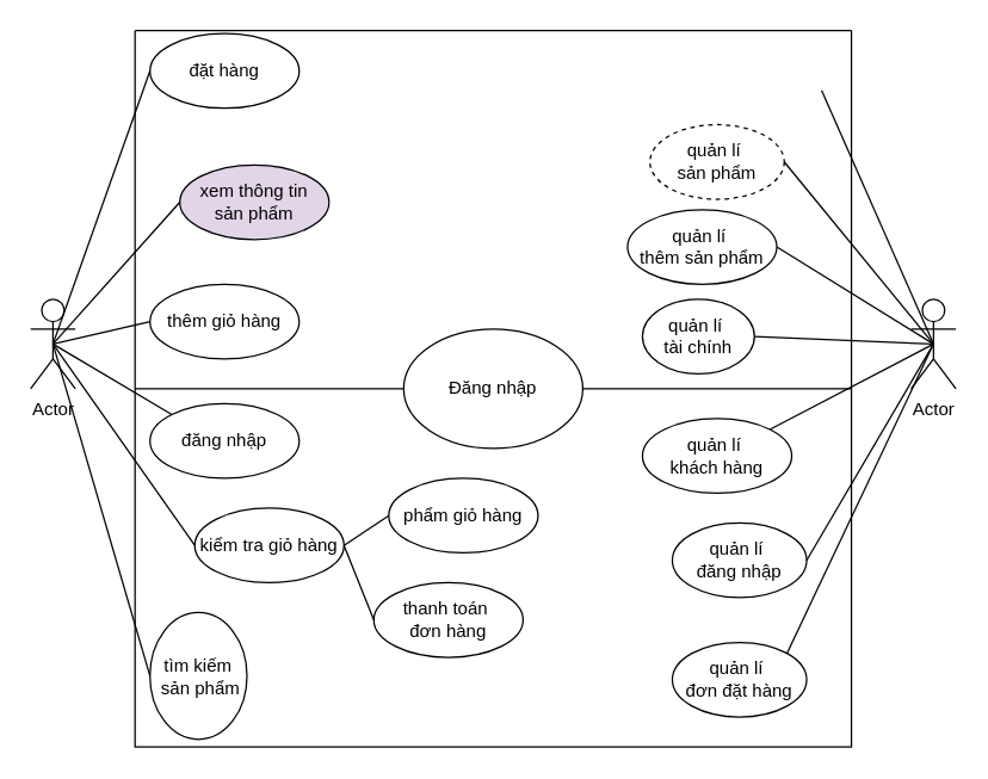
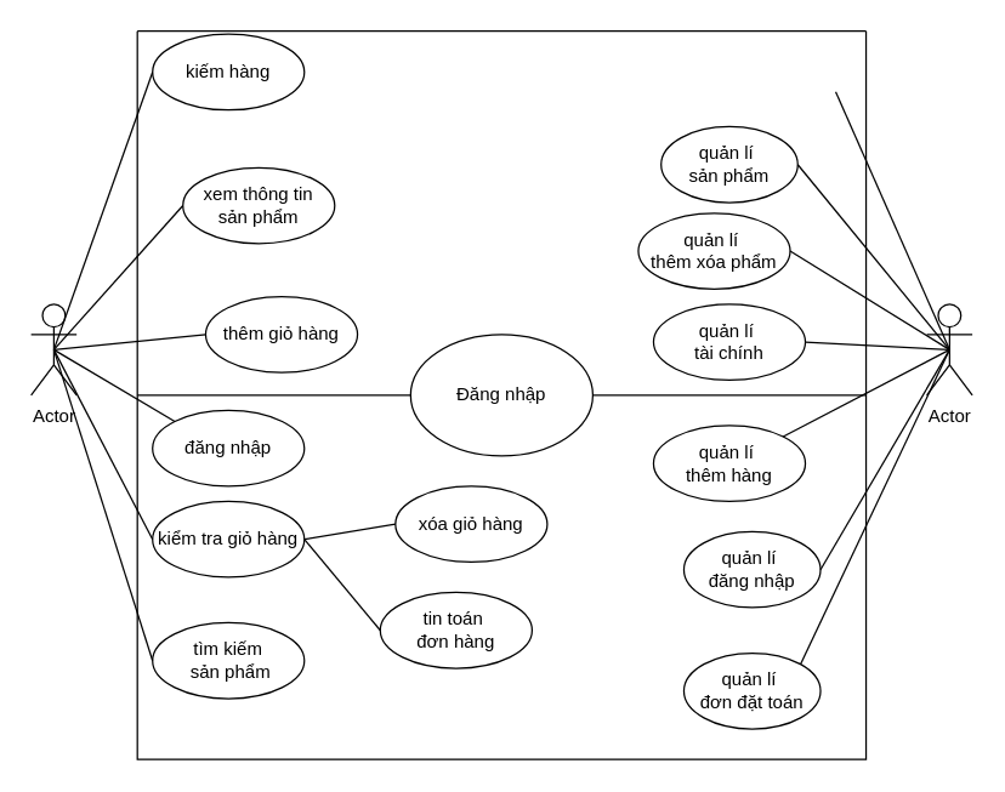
  <mxCell id="0" />
  <mxCell id="1" parent="0" />
  <mxCell id="2" value="" style="endArrow=none;html=1;rounded=0;entryX=1;entryY=0.5;entryDx=0;entryDy=0;exitX=0;exitY=0.5;exitDx=0;exitDy=0;" edge="1" parent="1" source="3" target="24"><mxGeometry width="50" height="50" relative="1" as="geometry"><mxPoint x="130" y="260" as="sourcePoint" /><mxPoint x="530" y="260" as="targetPoint" /></mxGeometry></mxCell>
  <mxCell id="3" value="" style="swimlane;startSize=0;" vertex="1" parent="1"><mxGeometry x="90" y="20" width="480" height="480" as="geometry" /></mxCell>
- <mxCell id="4" value="quản lí&amp;nbsp;&lt;div&gt;sản phẩm&lt;/div&gt;" style="ellipse;whiteSpace=wrap;html=1;dashed=1;" vertex="1" parent="3"><mxGeometry x="345" y="63" width="90" height="50" as="geometry" /></mxCell>
- <mxCell id="5" value="quản lí&amp;nbsp;&lt;div&gt;khách hàng&lt;/div&gt;" style="ellipse;whiteSpace=wrap;html=1;" vertex="1" parent="3"><mxGeometry x="340" y="260" width="100" height="50" as="geometry" /></mxCell>
+ <mxCell id="4" value="quản lí&amp;nbsp;&lt;div&gt;sản phẩm&lt;/div&gt;" style="ellipse;whiteSpace=wrap;html=1;" vertex="1" parent="3"><mxGeometry x="345" y="63" width="90" height="50" as="geometry" /></mxCell>
+ <mxCell id="5" value="quản lí&amp;nbsp;&lt;div&gt;thêm hàng&lt;/div&gt;" style="ellipse;whiteSpace=wrap;html=1;" vertex="1" parent="3"><mxGeometry x="340" y="260" width="100" height="50" as="geometry" /></mxCell>
  <mxCell id="6" value="quản lí&amp;nbsp;&lt;div&gt;đăng nhập&lt;/div&gt;" style="ellipse;whiteSpace=wrap;html=1;" vertex="1" parent="3"><mxGeometry x="360" y="330" width="90" height="50" as="geometry" /></mxCell>
- <mxCell id="7" value="quản lí&amp;nbsp;&lt;div&gt;đơn đặt hàng&lt;/div&gt;" style="ellipse;whiteSpace=wrap;html=1;" vertex="1" parent="3"><mxGeometry x="360" y="410" width="90" height="50" as="geometry" /></mxCell>
- <mxCell id="8" value="quản lí&amp;nbsp;&lt;div&gt;thêm sản phẩm&lt;/div&gt;" style="ellipse;whiteSpace=wrap;html=1;" vertex="1" parent="3"><mxGeometry x="330" y="120" width="100" height="50" as="geometry" /></mxCell>
- <mxCell id="9" value="quản lí&amp;nbsp;&lt;div&gt;tài chính&lt;/div&gt;" style="ellipse;whiteSpace=wrap;html=1;" vertex="1" parent="3"><mxGeometry x="340" y="180" width="75" height="50" as="geometry" /></mxCell>
+ <mxCell id="7" value="quản lí&amp;nbsp;&lt;div&gt;đơn đặt toán&lt;/div&gt;" style="ellipse;whiteSpace=wrap;html=1;" vertex="1" parent="3"><mxGeometry x="360" y="410" width="90" height="50" as="geometry" /></mxCell>
+ <mxCell id="8" value="quản lí&amp;nbsp;&lt;div&gt;thêm xóa phẩm&lt;/div&gt;" style="ellipse;whiteSpace=wrap;html=1;" vertex="1" parent="3"><mxGeometry x="330" y="120" width="100" height="50" as="geometry" /></mxCell>
+ <mxCell id="9" value="quản lí&amp;nbsp;&lt;div&gt;tài chính&lt;/div&gt;" style="ellipse;whiteSpace=wrap;html=1;" vertex="1" parent="3"><mxGeometry x="340" y="180" width="100" height="50" as="geometry" /></mxCell>
  <mxCell id="10" value="" style="endArrow=none;html=1;rounded=0;exitX=1;exitY=0.5;exitDx=0;exitDy=0;entryX=0.5;entryY=0.5;entryDx=0;entryDy=0;entryPerimeter=0;" edge="1" parent="3" target="22"><mxGeometry width="50" height="50" relative="1" as="geometry"><mxPoint x="460" y="40" as="sourcePoint" /><mxPoint x="540" y="210" as="targetPoint" /><Array as="points" /></mxGeometry></mxCell>
- <mxCell id="11" value="đặt hàng" style="ellipse;whiteSpace=wrap;html=1;" vertex="1" parent="3"><mxGeometry x="10" y="2" width="100" height="50" as="geometry" /></mxCell>
- <mxCell id="12" value="xem thông tin&lt;div&gt;sản phẩm&lt;/div&gt;" style="ellipse;whiteSpace=wrap;html=1;fillColor=#e1d5e7;" vertex="1" parent="3"><mxGeometry x="30" y="90" width="100" height="50" as="geometry" /></mxCell>
- <mxCell id="13" value="thêm giỏ hàng" style="ellipse;whiteSpace=wrap;html=1;" vertex="1" parent="3"><mxGeometry x="10" y="170" width="100" height="50" as="geometry" /></mxCell>
+ <mxCell id="11" value="kiếm hàng" style="ellipse;whiteSpace=wrap;html=1;" vertex="1" parent="3"><mxGeometry x="10" y="2" width="100" height="50" as="geometry" /></mxCell>
+ <mxCell id="12" value="xem thông tin&lt;div&gt;sản phẩm&lt;/div&gt;" style="ellipse;whiteSpace=wrap;html=1;" vertex="1" parent="3"><mxGeometry x="30" y="90" width="100" height="50" as="geometry" /></mxCell>
+ <mxCell id="13" value="thêm giỏ hàng" style="ellipse;whiteSpace=wrap;html=1;" vertex="1" parent="3"><mxGeometry x="45" y="175" width="100" height="50" as="geometry" /></mxCell>
  <mxCell id="14" value="đăng nhập" style="ellipse;whiteSpace=wrap;html=1;" vertex="1" parent="3"><mxGeometry x="10" y="250" width="100" height="50" as="geometry" /></mxCell>
- <mxCell id="15" value="kiểm tra giỏ hàng" style="ellipse;whiteSpace=wrap;html=1;" vertex="1" parent="3"><mxGeometry x="40" y="320" width="100" height="50" as="geometry" /></mxCell>
- <mxCell id="16" value="tìm kiếm&lt;div&gt;&amp;nbsp;sản phẩm&lt;/div&gt;" style="ellipse;whiteSpace=wrap;html=1;" vertex="1" parent="3"><mxGeometry x="10" y="390" width="65" height="85" as="geometry" /></mxCell>
- <mxCell id="17" value="phẩm giỏ hàng" style="ellipse;whiteSpace=wrap;html=1;" vertex="1" parent="3"><mxGeometry x="170" y="300" width="100" height="50" as="geometry" /></mxCell>
- <mxCell id="18" value="thanh toán&amp;nbsp;&lt;div&gt;đơn hàng&lt;/div&gt;" style="ellipse;whiteSpace=wrap;html=1;" vertex="1" parent="3"><mxGeometry x="160" y="370" width="100" height="50" as="geometry" /></mxCell>
+ <mxCell id="15" value="kiểm tra giỏ hàng" style="ellipse;whiteSpace=wrap;html=1;" vertex="1" parent="3"><mxGeometry x="10" y="310" width="100" height="50" as="geometry" /></mxCell>
+ <mxCell id="16" value="tìm kiếm&lt;div&gt;&amp;nbsp;sản phẩm&lt;/div&gt;" style="ellipse;whiteSpace=wrap;html=1;" vertex="1" parent="3"><mxGeometry x="10" y="390" width="100" height="50" as="geometry" /></mxCell>
+ <mxCell id="17" value="xóa giỏ hàng" style="ellipse;whiteSpace=wrap;html=1;" vertex="1" parent="3"><mxGeometry x="170" y="300" width="100" height="50" as="geometry" /></mxCell>
+ <mxCell id="18" value="tin toán&amp;nbsp;&lt;div&gt;đơn hàng&lt;/div&gt;" style="ellipse;whiteSpace=wrap;html=1;" vertex="1" parent="3"><mxGeometry x="160" y="370" width="100" height="50" as="geometry" /></mxCell>
  <mxCell id="19" value="" style="endArrow=none;html=1;rounded=0;exitX=0;exitY=0.5;exitDx=0;exitDy=0;entryX=1;entryY=0.5;entryDx=0;entryDy=0;" edge="1" parent="3" source="17" target="15"><mxGeometry width="50" height="50" relative="1" as="geometry"><mxPoint x="240" y="230" as="sourcePoint" /><mxPoint x="290" y="180" as="targetPoint" /></mxGeometry></mxCell>
  <mxCell id="20" value="" style="endArrow=none;html=1;rounded=0;entryX=0;entryY=0.5;entryDx=0;entryDy=0;exitX=1;exitY=0.5;exitDx=0;exitDy=0;" edge="1" parent="3" source="15" target="18"><mxGeometry width="50" height="50" relative="1" as="geometry"><mxPoint x="240" y="230" as="sourcePoint" /><mxPoint x="290" y="180" as="targetPoint" /></mxGeometry></mxCell>
  <mxCell id="21" value="Actor" style="shape=umlActor;verticalLabelPosition=bottom;verticalAlign=top;html=1;outlineConnect=0;" vertex="1" parent="1"><mxGeometry x="20" y="200" width="30" height="60" as="geometry" /></mxCell>
  <mxCell id="22" value="Actor" style="shape=umlActor;verticalLabelPosition=bottom;verticalAlign=top;html=1;outlineConnect=0;" vertex="1" parent="1"><mxGeometry x="610" y="200" width="30" height="60" as="geometry" /></mxCell>
  <mxCell id="23" value="" style="endArrow=none;html=1;rounded=0;entryX=1;entryY=0.5;entryDx=0;entryDy=0;exitX=0;exitY=0.5;exitDx=0;exitDy=0;" edge="1" parent="1" source="24" target="3"><mxGeometry width="50" height="50" relative="1" as="geometry"><mxPoint x="130" y="220" as="sourcePoint" /><mxPoint x="180" y="170" as="targetPoint" /></mxGeometry></mxCell>
  <mxCell id="24" value="Đăng nhập" style="ellipse;whiteSpace=wrap;html=1;" vertex="1" parent="1"><mxGeometry x="270" y="220" width="120" height="80" as="geometry" /></mxCell>
  <mxCell id="25" value="" style="endArrow=none;html=1;rounded=0;entryX=1;entryY=0.5;entryDx=0;entryDy=0;exitX=0.5;exitY=0.5;exitDx=0;exitDy=0;exitPerimeter=0;" edge="1" parent="1" source="22" target="8"><mxGeometry width="50" height="50" relative="1" as="geometry"><mxPoint x="330" y="250" as="sourcePoint" /><mxPoint x="380" y="200" as="targetPoint" /></mxGeometry></mxCell>
  <mxCell id="26" value="" style="endArrow=none;html=1;rounded=0;entryX=0.5;entryY=0.5;entryDx=0;entryDy=0;entryPerimeter=0;exitX=1;exitY=0.5;exitDx=0;exitDy=0;" edge="1" parent="1" source="4" target="22"><mxGeometry width="50" height="50" relative="1" as="geometry"><mxPoint x="530" y="110" as="sourcePoint" /><mxPoint x="570" y="60" as="targetPoint" /></mxGeometry></mxCell>
  <mxCell id="27" value="" style="endArrow=none;html=1;rounded=0;entryX=1;entryY=0.5;entryDx=0;entryDy=0;exitX=0.5;exitY=0.5;exitDx=0;exitDy=0;exitPerimeter=0;" edge="1" parent="1" source="22" target="9"><mxGeometry width="50" height="50" relative="1" as="geometry"><mxPoint x="620" y="230" as="sourcePoint" /><mxPoint x="520" y="220" as="targetPoint" /></mxGeometry></mxCell>
  <mxCell id="28" value="" style="endArrow=none;html=1;rounded=0;entryX=1;entryY=0.5;entryDx=0;entryDy=0;exitX=0.5;exitY=0.5;exitDx=0;exitDy=0;exitPerimeter=0;" edge="1" parent="1" source="22" target="6"><mxGeometry width="50" height="50" relative="1" as="geometry"><mxPoint x="585" y="300" as="sourcePoint" /><mxPoint x="510" y="380" as="targetPoint" /></mxGeometry></mxCell>
  <mxCell id="29" value="" style="endArrow=none;html=1;rounded=0;entryX=1;entryY=0;entryDx=0;entryDy=0;exitX=0.5;exitY=0.5;exitDx=0;exitDy=0;exitPerimeter=0;" edge="1" parent="1" source="22" target="7"><mxGeometry width="50" height="50" relative="1" as="geometry"><mxPoint x="665" y="290" as="sourcePoint" /><mxPoint x="540" y="445" as="targetPoint" /></mxGeometry></mxCell>
  <mxCell id="30" value="" style="endArrow=none;html=1;rounded=0;entryX=1;entryY=0;entryDx=0;entryDy=0;exitX=0.5;exitY=0.5;exitDx=0;exitDy=0;exitPerimeter=0;" edge="1" parent="1" source="22" target="5"><mxGeometry width="50" height="50" relative="1" as="geometry"><mxPoint x="645" y="315" as="sourcePoint" /><mxPoint x="550" y="310" as="targetPoint" /></mxGeometry></mxCell>
  <mxCell id="31" value="" style="endArrow=none;html=1;rounded=0;exitX=0;exitY=0.5;exitDx=0;exitDy=0;entryX=0.5;entryY=0.5;entryDx=0;entryDy=0;entryPerimeter=0;" edge="1" parent="1" source="13" target="21"><mxGeometry width="50" height="50" relative="1" as="geometry"><mxPoint x="330" y="250" as="sourcePoint" /><mxPoint x="380" y="200" as="targetPoint" /></mxGeometry></mxCell>
  <mxCell id="32" value="" style="endArrow=none;html=1;rounded=0;entryX=0;entryY=0.5;entryDx=0;entryDy=0;exitX=0.5;exitY=0.5;exitDx=0;exitDy=0;exitPerimeter=0;" edge="1" parent="1" source="21" target="12"><mxGeometry width="50" height="50" relative="1" as="geometry"><mxPoint x="330" y="250" as="sourcePoint" /><mxPoint x="380" y="200" as="targetPoint" /></mxGeometry></mxCell>
  <mxCell id="33" value="" style="endArrow=none;html=1;rounded=0;entryX=0;entryY=0.5;entryDx=0;entryDy=0;exitX=0.5;exitY=0.5;exitDx=0;exitDy=0;exitPerimeter=0;" edge="1" parent="1" source="21" target="11"><mxGeometry width="50" height="50" relative="1" as="geometry"><mxPoint x="330" y="250" as="sourcePoint" /><mxPoint x="380" y="200" as="targetPoint" /></mxGeometry></mxCell>
  <mxCell id="34" value="" style="endArrow=none;html=1;rounded=0;entryX=0;entryY=0;entryDx=0;entryDy=0;exitX=0.5;exitY=0.5;exitDx=0;exitDy=0;exitPerimeter=0;" edge="1" parent="1" source="21" target="14"><mxGeometry width="50" height="50" relative="1" as="geometry"><mxPoint x="330" y="250" as="sourcePoint" /><mxPoint x="380" y="200" as="targetPoint" /></mxGeometry></mxCell>
  <mxCell id="35" value="" style="endArrow=none;html=1;rounded=0;exitX=0;exitY=0.5;exitDx=0;exitDy=0;entryX=0.5;entryY=0.5;entryDx=0;entryDy=0;entryPerimeter=0;" edge="1" parent="1" source="15" target="21"><mxGeometry width="50" height="50" relative="1" as="geometry"><mxPoint x="330" y="250" as="sourcePoint" /><mxPoint x="380" y="200" as="targetPoint" /></mxGeometry></mxCell>
  <mxCell id="36" value="" style="endArrow=none;html=1;rounded=0;exitX=0;exitY=0.5;exitDx=0;exitDy=0;entryX=0.5;entryY=0.5;entryDx=0;entryDy=0;entryPerimeter=0;" edge="1" parent="1" source="16" target="21"><mxGeometry width="50" height="50" relative="1" as="geometry"><mxPoint x="330" y="250" as="sourcePoint" /><mxPoint x="380" y="200" as="targetPoint" /></mxGeometry></mxCell>
